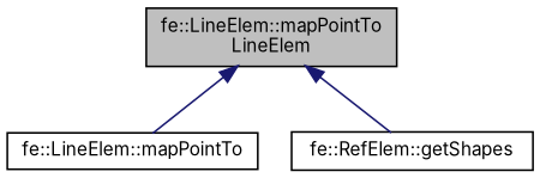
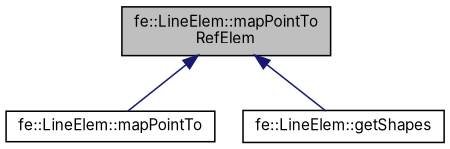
  digraph {
    fontname=Inter
    rankdir=TB
    node [color=black fillcolor=white fontname=Inter fontsize=10 shape=record style=filled]
    edge [color=midnightblue dir=back fontname=Inter fontsize=10 labelfontname=Helvetica labelfontsize=10 style=solid]
-   n1 [fillcolor=grey75 fontcolor=black height=0.2 label="fe::LineElem::mapPointTo\lLineElem" width=0.4]
+   n1 [fillcolor=grey75 fontcolor=black height=0.2 label="fe::LineElem::mapPointTo\lRefElem" width=0.4]
    n2 [height=0.2 label="fe::LineElem::mapPointTo" width=0.4]
-   n3 [height=0.2 label="fe::RefElem::getShapes" width=0.4]
+   n3 [height=0.2 label="fe::LineElem::getShapes" width=0.4]
    n1 -> n2
    n1 -> n3
  }
